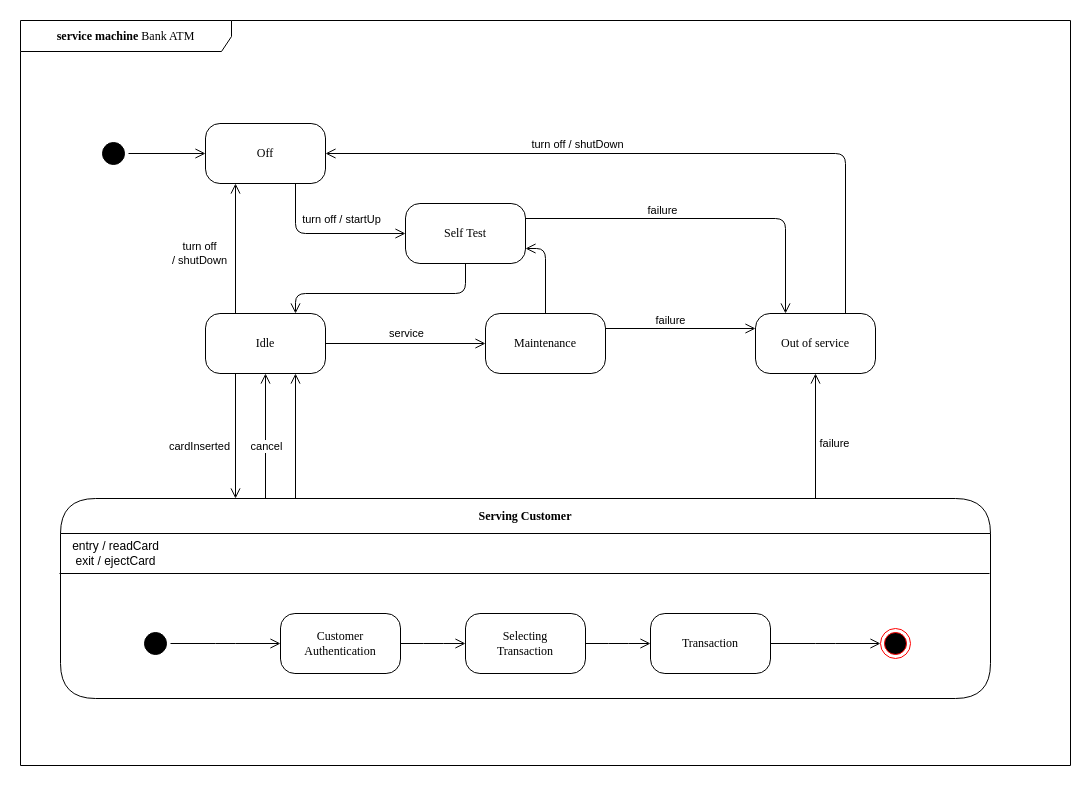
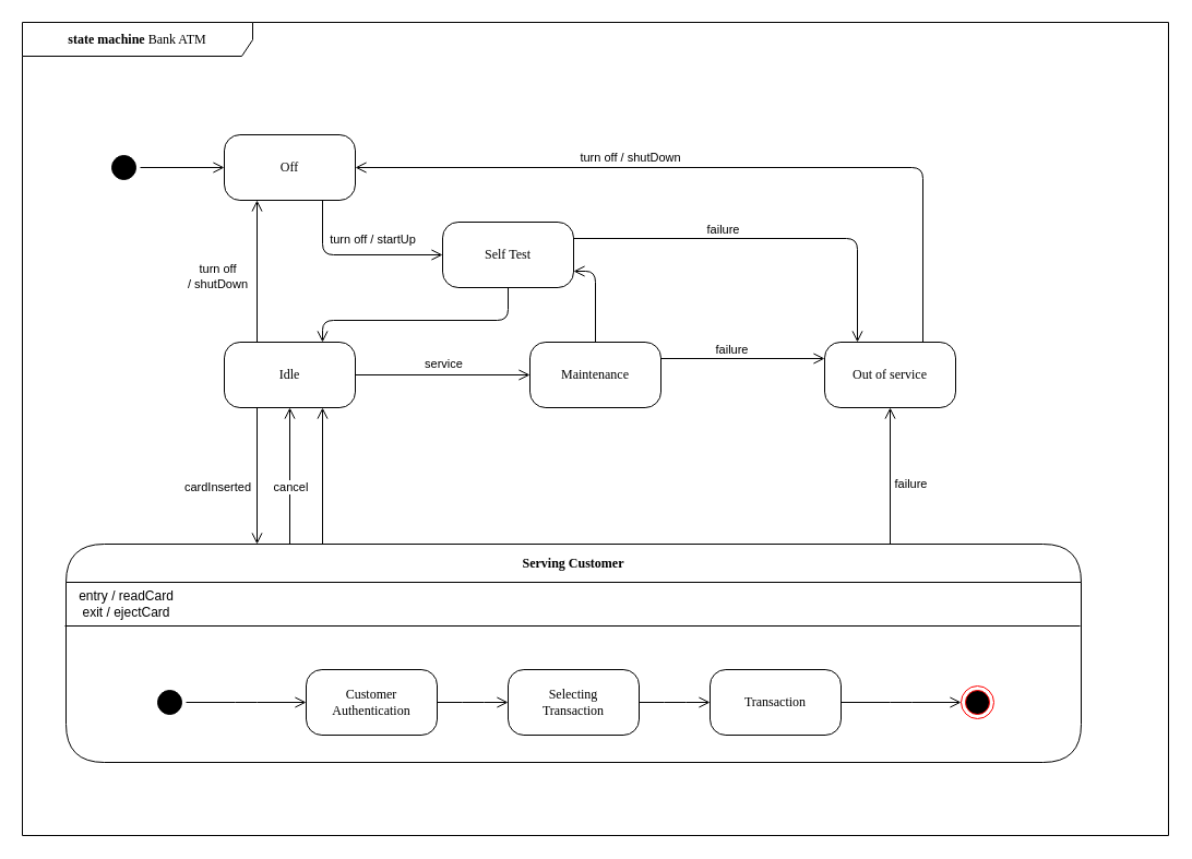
  <mxCell id="0" />
  <mxCell id="1" parent="0" />
  <mxCell id="2" value="" style="ellipse;html=1;shape=startState;fillColor=#000000;strokeColor=#000000;rounded=1;shadow=0;comic=0;labelBackgroundColor=none;fontFamily=Verdana;fontSize=12;fontColor=#000000;align=center;direction=south;" vertex="1" parent="1"><mxGeometry x="98" y="138" width="30" height="30" as="geometry" /></mxCell>
  <mxCell id="3" value="Idle" style="rounded=1;whiteSpace=wrap;html=1;arcSize=24;fillColor=none;strokeColor=#000000;shadow=0;comic=0;labelBackgroundColor=none;fontFamily=Verdana;fontSize=12;fontColor=#000000;align=center;" vertex="1" parent="1"><mxGeometry x="205" y="313" width="120" height="60" as="geometry" /></mxCell>
  <mxCell id="4" value="Off" style="rounded=1;whiteSpace=wrap;html=1;arcSize=24;fillColor=none;strokeColor=#000000;shadow=0;comic=0;labelBackgroundColor=none;fontFamily=Verdana;fontSize=12;fontColor=#000000;align=center;" vertex="1" parent="1"><mxGeometry x="205" y="123" width="120" height="60" as="geometry" /></mxCell>
  <mxCell id="5" style="edgeStyle=orthogonalEdgeStyle;html=1;exitX=1;exitY=0.25;entryX=0.25;entryY=0;labelBackgroundColor=none;endArrow=open;endSize=8;strokeColor=#000000;fontFamily=Verdana;fontSize=12;align=left;fillColor=none;" edge="1" parent="1" source="7" target="10"><mxGeometry relative="1" as="geometry" /></mxCell>
  <mxCell id="6" value="failure" style="edgeLabel;html=1;align=center;verticalAlign=middle;resizable=0;points=[];" connectable="0" vertex="1" parent="5"><mxGeometry x="-0.305" y="1" relative="1" as="geometry"><mxPoint x="13" y="-8" as="offset" /></mxGeometry></mxCell>
  <mxCell id="7" value="Self Test" style="rounded=1;whiteSpace=wrap;html=1;arcSize=24;fillColor=none;strokeColor=#000000;shadow=0;comic=0;labelBackgroundColor=none;fontFamily=Verdana;fontSize=12;fontColor=#000000;align=center;" vertex="1" parent="1"><mxGeometry x="405" y="203" width="120" height="60" as="geometry" /></mxCell>
  <mxCell id="8" style="edgeStyle=orthogonalEdgeStyle;html=1;exitX=0.75;exitY=0;entryX=1;entryY=0.5;labelBackgroundColor=none;endArrow=open;endSize=8;strokeColor=#000000;fontFamily=Verdana;fontSize=12;align=left;fillColor=none;" edge="1" parent="1" source="10" target="4"><mxGeometry relative="1" as="geometry"><Array as="points"><mxPoint x="845" y="153" /></Array></mxGeometry></mxCell>
  <mxCell id="9" value="turn off / shutDown" style="edgeLabel;html=1;align=center;verticalAlign=middle;resizable=0;points=[];" connectable="0" vertex="1" parent="8"><mxGeometry x="0.274" y="-1" relative="1" as="geometry"><mxPoint x="4" y="-9" as="offset" /></mxGeometry></mxCell>
  <mxCell id="10" value="Out of service" style="rounded=1;whiteSpace=wrap;html=1;arcSize=24;fillColor=none;strokeColor=#000000;shadow=0;comic=0;labelBackgroundColor=none;fontFamily=Verdana;fontSize=12;fontColor=#000000;align=center;" vertex="1" parent="1"><mxGeometry x="755" y="313" width="120" height="60" as="geometry" /></mxCell>
  <mxCell id="11" value="Maintenance" style="rounded=1;whiteSpace=wrap;html=1;arcSize=24;fillColor=none;strokeColor=#000000;shadow=0;comic=0;labelBackgroundColor=none;fontFamily=Verdana;fontSize=12;fontColor=#000000;align=center;" vertex="1" parent="1"><mxGeometry x="485" y="313" width="120" height="60" as="geometry" /></mxCell>
  <mxCell id="12" style="edgeStyle=elbowEdgeStyle;html=1;labelBackgroundColor=none;endArrow=open;endSize=8;strokeColor=#000000;fontFamily=Verdana;fontSize=12;align=left;fillColor=none;" edge="1" parent="1" source="13" target="10"><mxGeometry relative="1" as="geometry" /></mxCell>
  <mxCell id="13" value="Serving Customer" style="swimlane;whiteSpace=wrap;html=1;rounded=1;shadow=0;comic=0;labelBackgroundColor=none;strokeWidth=1;fontFamily=Verdana;fontSize=12;align=center;startSize=35;arcSize=45;" vertex="1" parent="1"><mxGeometry x="60" y="498" width="930" height="200" as="geometry"><mxRectangle x="95" y="495" width="160" height="30" as="alternateBounds" /></mxGeometry></mxCell>
  <mxCell id="14" style="edgeStyle=elbowEdgeStyle;html=1;labelBackgroundColor=none;endArrow=open;endSize=8;strokeColor=#000000;fontFamily=Verdana;fontSize=12;align=left;fillColor=none;" edge="1" parent="13" source="15" target="20"><mxGeometry relative="1" as="geometry" /></mxCell>
  <mxCell id="15" value="Customer&lt;br&gt;Authentication" style="rounded=1;whiteSpace=wrap;html=1;arcSize=24;fillColor=none;strokeColor=#000000;shadow=0;comic=0;labelBackgroundColor=none;fontFamily=Verdana;fontSize=12;fontColor=#000000;align=center;" vertex="1" parent="13"><mxGeometry x="220" y="115" width="120" height="60" as="geometry" /></mxCell>
  <mxCell id="16" value="" style="ellipse;html=1;shape=endState;fillColor=#000000;strokeColor=#ff0000;rounded=1;shadow=0;comic=0;labelBackgroundColor=none;fontFamily=Verdana;fontSize=12;fontColor=#000000;align=center;" vertex="1" parent="13"><mxGeometry x="820" y="130" width="30" height="30" as="geometry" /></mxCell>
  <mxCell id="17" style="edgeStyle=elbowEdgeStyle;html=1;labelBackgroundColor=none;endArrow=open;endSize=8;strokeColor=#000000;fontFamily=Verdana;fontSize=12;align=left;fillColor=none;" edge="1" parent="13" source="18" target="15"><mxGeometry relative="1" as="geometry" /></mxCell>
  <mxCell id="18" value="" style="ellipse;html=1;shape=startState;fillColor=#000000;strokeColor=#000000;rounded=1;shadow=0;comic=0;labelBackgroundColor=none;fontFamily=Verdana;fontSize=12;fontColor=#000000;align=center;direction=south;" vertex="1" parent="13"><mxGeometry x="80" y="130" width="30" height="30" as="geometry" /></mxCell>
  <mxCell id="19" style="edgeStyle=elbowEdgeStyle;html=1;labelBackgroundColor=none;endArrow=open;endSize=8;strokeColor=#000000;fontFamily=Verdana;fontSize=12;align=left;fillColor=none;" edge="1" parent="13" source="20" target="22"><mxGeometry relative="1" as="geometry" /></mxCell>
  <mxCell id="20" value="Selecting&lt;br&gt;Transaction" style="rounded=1;whiteSpace=wrap;html=1;arcSize=24;fillColor=none;strokeColor=#000000;shadow=0;comic=0;labelBackgroundColor=none;fontFamily=Verdana;fontSize=12;fontColor=#000000;align=center;" vertex="1" parent="13"><mxGeometry x="405" y="115" width="120" height="60" as="geometry" /></mxCell>
  <mxCell id="21" style="edgeStyle=elbowEdgeStyle;html=1;labelBackgroundColor=none;endArrow=open;endSize=8;strokeColor=#000000;fontFamily=Verdana;fontSize=12;align=left;fillColor=none;" edge="1" parent="13" source="22" target="16"><mxGeometry relative="1" as="geometry" /></mxCell>
  <mxCell id="22" value="Transaction" style="rounded=1;whiteSpace=wrap;html=1;arcSize=24;fillColor=none;strokeColor=#000000;shadow=0;comic=0;labelBackgroundColor=none;fontFamily=Verdana;fontSize=12;fontColor=#000000;align=center;" vertex="1" parent="13"><mxGeometry x="590" y="115" width="120" height="60" as="geometry" /></mxCell>
  <mxCell id="23" value="entry / readCard&lt;br&gt;exit / ejectCard" style="text;html=1;align=center;verticalAlign=middle;resizable=0;points=[];autosize=1;strokeColor=none;fillColor=none;" vertex="1" parent="13"><mxGeometry y="35" width="110" height="40" as="geometry" /></mxCell>
- <mxCell id="24" value="&lt;b&gt;service machine&lt;/b&gt;&amp;nbsp;Bank ATM" style="shape=umlFrame;whiteSpace=wrap;html=1;rounded=1;shadow=0;comic=0;labelBackgroundColor=none;strokeWidth=1;fontFamily=Verdana;fontSize=12;align=center;width=211;height=31;" vertex="1" parent="1"><mxGeometry x="20" y="20" width="1050" height="745" as="geometry" /></mxCell>
+ <mxCell id="24" value="&lt;b&gt;state machine&lt;/b&gt;&amp;nbsp;Bank ATM" style="shape=umlFrame;whiteSpace=wrap;html=1;rounded=1;shadow=0;comic=0;labelBackgroundColor=none;strokeWidth=1;fontFamily=Verdana;fontSize=12;align=center;width=211;height=31;" vertex="1" parent="1"><mxGeometry x="20" y="20" width="1050" height="745" as="geometry" /></mxCell>
  <mxCell id="25" style="edgeStyle=orthogonalEdgeStyle;html=1;labelBackgroundColor=none;endArrow=open;endSize=8;strokeColor=#000000;fontFamily=Verdana;fontSize=12;align=left;fillColor=none;" edge="1" parent="1" source="2" target="4"><mxGeometry relative="1" as="geometry" /></mxCell>
  <mxCell id="26" style="edgeStyle=orthogonalEdgeStyle;html=1;labelBackgroundColor=none;endArrow=open;endSize=8;strokeColor=#000000;fontFamily=Verdana;fontSize=12;align=left;entryX=0;entryY=0.5;fillColor=none;" edge="1" parent="1" source="4" target="7"><mxGeometry relative="1" as="geometry"><Array as="points"><mxPoint x="295" y="233" /></Array></mxGeometry></mxCell>
  <mxCell id="27" value="turn off / startUp" style="edgeLabel;html=1;align=center;verticalAlign=middle;resizable=0;points=[];" connectable="0" vertex="1" parent="26"><mxGeometry x="-0.668" y="-3" relative="1" as="geometry"><mxPoint x="48" y="8" as="offset" /></mxGeometry></mxCell>
  <mxCell id="28" style="edgeStyle=orthogonalEdgeStyle;html=1;entryX=0.75;entryY=0;labelBackgroundColor=none;endArrow=open;endSize=8;strokeColor=#000000;fontFamily=Verdana;fontSize=12;align=left;exitX=0.5;exitY=1;fillColor=none;" edge="1" parent="1" source="7" target="3"><mxGeometry relative="1" as="geometry"><mxPoint x="485" y="303" as="sourcePoint" /><Array as="points"><mxPoint x="465" y="293" /><mxPoint x="295" y="293" /></Array></mxGeometry></mxCell>
  <mxCell id="29" style="edgeStyle=orthogonalEdgeStyle;html=1;exitX=0.25;exitY=0;entryX=0.25;entryY=1;labelBackgroundColor=none;endArrow=open;endSize=8;strokeColor=#000000;fontFamily=Verdana;fontSize=12;align=left;fillColor=none;" edge="1" parent="1" source="3" target="4"><mxGeometry relative="1" as="geometry" /></mxCell>
  <mxCell id="30" style="edgeStyle=orthogonalEdgeStyle;html=1;exitX=1;exitY=0.5;entryX=0;entryY=0.5;labelBackgroundColor=none;endArrow=open;endSize=8;strokeColor=#000000;fontFamily=Verdana;fontSize=12;align=left;fillColor=none;" edge="1" parent="1" source="3" target="11"><mxGeometry relative="1" as="geometry" /></mxCell>
  <mxCell id="31" value="service" style="edgeLabel;html=1;align=center;verticalAlign=middle;resizable=0;points=[];" connectable="0" vertex="1" parent="30"><mxGeometry x="-0.31" y="10" relative="1" as="geometry"><mxPoint x="25" y="-1" as="offset" /></mxGeometry></mxCell>
  <mxCell id="32" style="edgeStyle=orthogonalEdgeStyle;html=1;exitX=0.5;exitY=0;entryX=1;entryY=0.75;labelBackgroundColor=none;endArrow=open;endSize=8;strokeColor=#000000;fontFamily=Verdana;fontSize=12;align=left;fillColor=none;" edge="1" parent="1" source="11" target="7"><mxGeometry relative="1" as="geometry" /></mxCell>
  <mxCell id="33" style="edgeStyle=orthogonalEdgeStyle;html=1;exitX=1;exitY=0.25;entryX=0;entryY=0.25;labelBackgroundColor=none;endArrow=open;endSize=8;strokeColor=#000000;fontFamily=Verdana;fontSize=12;align=left;fillColor=none;" edge="1" parent="1" source="11" target="10"><mxGeometry relative="1" as="geometry" /></mxCell>
  <mxCell id="34" style="edgeStyle=elbowEdgeStyle;html=1;labelBackgroundColor=none;endArrow=open;endSize=8;strokeColor=#000000;fontFamily=Verdana;fontSize=12;align=left;entryX=0.75;entryY=1;fillColor=none;" edge="1" parent="1" source="13" target="3"><mxGeometry relative="1" as="geometry"><mxPoint x="305" y="508" as="sourcePoint" /><mxPoint x="305" y="383" as="targetPoint" /></mxGeometry></mxCell>
  <mxCell id="35" style="edgeStyle=elbowEdgeStyle;html=1;labelBackgroundColor=none;endArrow=open;endSize=8;strokeColor=#000000;fontFamily=Verdana;fontSize=12;align=left;entryX=0.5;entryY=1;fillColor=none;" edge="1" parent="1" source="13" target="3"><mxGeometry relative="1" as="geometry"><mxPoint x="305" y="508" as="sourcePoint" /><mxPoint x="305" y="383" as="targetPoint" /></mxGeometry></mxCell>
  <mxCell id="36" value="cancel" style="edgeLabel;html=1;align=center;verticalAlign=middle;resizable=0;points=[];" connectable="0" vertex="1" parent="35"><mxGeometry x="-0.039" y="-8" relative="1" as="geometry"><mxPoint x="-8" y="7" as="offset" /></mxGeometry></mxCell>
  <mxCell id="37" style="edgeStyle=elbowEdgeStyle;html=1;labelBackgroundColor=none;endArrow=open;endSize=8;strokeColor=#000000;fontFamily=Verdana;fontSize=12;align=left;exitX=0.25;exitY=1;fillColor=none;" edge="1" parent="1" source="3" target="13"><mxGeometry relative="1" as="geometry"><mxPoint x="315" y="518" as="sourcePoint" /><mxPoint x="315" y="393" as="targetPoint" /></mxGeometry></mxCell>
  <mxCell id="38" value="cardInserted" style="edgeLabel;html=1;align=center;verticalAlign=middle;resizable=0;points=[];" connectable="0" vertex="1" parent="37"><mxGeometry x="0.001" y="-6" relative="1" as="geometry"><mxPoint x="-31" y="9" as="offset" /></mxGeometry></mxCell>
  <mxCell id="39" value="" style="endArrow=none;html=1;rounded=0;" edge="1" parent="1"><mxGeometry width="50" height="50" relative="1" as="geometry"><mxPoint x="59" y="573" as="sourcePoint" /><mxPoint x="989" y="573" as="targetPoint" /></mxGeometry></mxCell>
  <mxCell id="40" value="failure" style="edgeLabel;html=1;align=center;verticalAlign=middle;resizable=0;points=[];" connectable="0" vertex="1" parent="1"><mxGeometry x="679.999" y="215" as="geometry"><mxPoint x="-10" y="104" as="offset" /></mxGeometry></mxCell>
  <mxCell id="41" value="failure" style="edgeLabel;html=1;align=center;verticalAlign=middle;resizable=0;points=[];" connectable="0" vertex="1" parent="1"><mxGeometry x="843.999" y="338" as="geometry"><mxPoint x="-10" y="104" as="offset" /></mxGeometry></mxCell>
  <mxCell id="42" value="turn off &lt;br&gt;/ shutDown" style="edgeLabel;html=1;align=center;verticalAlign=middle;resizable=0;points=[];" connectable="0" vertex="1" parent="1"><mxGeometry x="198" y="252.998" as="geometry" /></mxCell>
